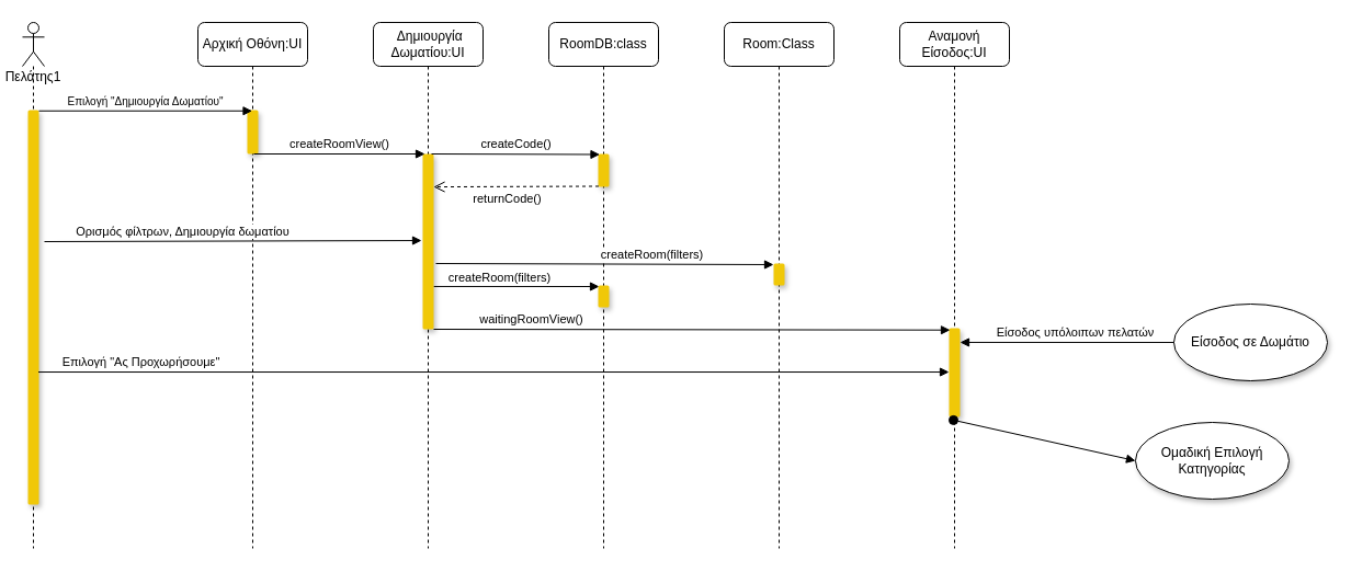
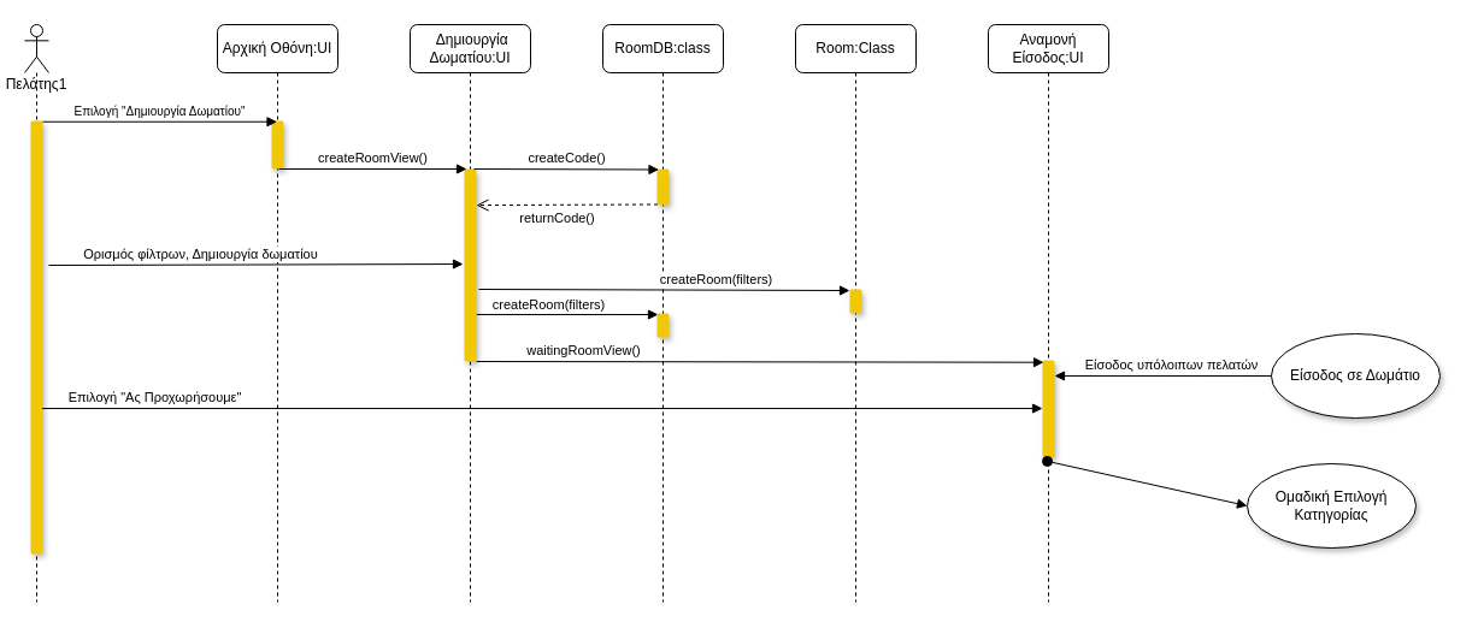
  <mxCell id="0" />
  <mxCell id="1" parent="0" />
  <mxCell id="2" value="createRoom(filters)" style="html=1;verticalAlign=bottom;endArrow=block;rounded=0;entryX=0.1;entryY=0.05;entryDx=0;entryDy=0;entryPerimeter=0;exitX=1;exitY=0.756;exitDx=0;exitDy=0;exitPerimeter=0;" parent="1" source="8" target="12" edge="1"><mxGeometry x="-0.203" y="-1" width="80" relative="1" as="geometry"><mxPoint x="430" y="251" as="sourcePoint" /><mxPoint x="790" y="250" as="targetPoint" /><Array as="points" /><mxPoint as="offset" /></mxGeometry></mxCell>
  <mxCell id="3" value="Πελάτης1" style="shape=umlLifeline;participant=umlActor;perimeter=lifelinePerimeter;whiteSpace=wrap;html=1;container=1;collapsible=0;recursiveResize=0;verticalAlign=top;spacingTop=36;outlineConnect=0;" parent="1" vertex="1"><mxGeometry x="20" y="20" width="20" height="480" as="geometry" /></mxCell>
  <mxCell id="4" value="" style="html=1;points=[];perimeter=orthogonalPerimeter;strokeColor=none;fillColor=#F0C808;shadow=1;rounded=1;sketch=0;" parent="3" vertex="1"><mxGeometry x="5" y="80" width="10" height="360" as="geometry" /></mxCell>
  <mxCell id="5" value="Αρχική Οθόνη:UI" style="shape=umlLifeline;perimeter=lifelinePerimeter;whiteSpace=wrap;html=1;container=1;collapsible=0;recursiveResize=0;outlineConnect=0;rounded=1;shadow=0;fillColor=#FFFFFF;" parent="1" vertex="1"><mxGeometry x="180" y="20" width="100" height="480" as="geometry" /></mxCell>
  <mxCell id="6" value="" style="html=1;points=[];perimeter=orthogonalPerimeter;strokeColor=none;fillColor=#F0C808;shadow=1;rounded=1;" parent="5" vertex="1"><mxGeometry x="45" y="80" width="10" height="40" as="geometry" /></mxCell>
  <mxCell id="7" value="&amp;nbsp;Δημιουργία Δωματίου:UI" style="shape=umlLifeline;perimeter=lifelinePerimeter;whiteSpace=wrap;html=1;container=1;collapsible=0;recursiveResize=0;outlineConnect=0;rounded=1;shadow=0;fillColor=#FFFFFF;" parent="1" vertex="1"><mxGeometry x="340" y="20" width="100" height="480" as="geometry" /></mxCell>
  <mxCell id="8" value="" style="html=1;points=[];perimeter=orthogonalPerimeter;strokeColor=none;fillColor=#F0C808;shadow=1;rounded=1;" parent="7" vertex="1"><mxGeometry x="45" y="120" width="10" height="160" as="geometry" /></mxCell>
  <mxCell id="9" value="Room:Class" style="shape=umlLifeline;perimeter=lifelinePerimeter;whiteSpace=wrap;html=1;container=1;collapsible=0;recursiveResize=0;outlineConnect=0;rounded=1;shadow=0;fillColor=#FFFFFF;" parent="1" vertex="1"><mxGeometry x="660" y="20" width="100" height="480" as="geometry" /></mxCell>
  <mxCell id="10" value="" style="html=1;points=[];perimeter=orthogonalPerimeter;strokeColor=none;fillColor=#F0C808;shadow=1;rounded=1;" parent="9" vertex="1"><mxGeometry x="45" y="220" width="10" height="20" as="geometry" /></mxCell>
  <mxCell id="11" value="RoomDB:class" style="shape=umlLifeline;perimeter=lifelinePerimeter;whiteSpace=wrap;html=1;container=1;collapsible=0;recursiveResize=0;outlineConnect=0;rounded=1;shadow=0;fillColor=#FFFFFF;" parent="1" vertex="1"><mxGeometry x="500" y="20" width="100" height="480" as="geometry" /></mxCell>
  <mxCell id="12" value="" style="html=1;points=[];perimeter=orthogonalPerimeter;strokeColor=none;fillColor=#F0C808;shadow=1;rounded=1;" parent="11" vertex="1"><mxGeometry x="45" y="240" width="10" height="20" as="geometry" /></mxCell>
  <mxCell id="13" value="" style="html=1;points=[];perimeter=orthogonalPerimeter;strokeColor=none;fillColor=#F0C808;shadow=1;rounded=1;" parent="11" vertex="1"><mxGeometry x="45" y="120" width="10" height="30" as="geometry" /></mxCell>
  <mxCell id="14" value="&lt;font style=&quot;font-size: 10px;&quot;&gt;Επιλογή &quot;Δημιουργία Δωματίου&quot;&lt;/font&gt;" style="html=1;verticalAlign=bottom;endArrow=block;rounded=0;exitX=1;exitY=0.002;exitDx=0;exitDy=0;exitPerimeter=0;" parent="1" source="4" target="5" edge="1"><mxGeometry width="80" relative="1" as="geometry"><mxPoint x="110" y="100" as="sourcePoint" /><mxPoint x="190" y="100" as="targetPoint" /></mxGeometry></mxCell>
  <mxCell id="15" value="createRoomView()" style="html=1;verticalAlign=bottom;endArrow=block;rounded=0;entryX=0.2;entryY=0;entryDx=0;entryDy=0;entryPerimeter=0;exitX=0.6;exitY=1;exitDx=0;exitDy=0;exitPerimeter=0;" parent="1" target="8" edge="1" source="6"><mxGeometry width="80" relative="1" as="geometry"><mxPoint x="240" y="140" as="sourcePoint" /><mxPoint x="390" y="140" as="targetPoint" /></mxGeometry></mxCell>
  <mxCell id="16" value="Ορισμός φίλτρων, Δημιουργία δωματίου" style="html=1;verticalAlign=bottom;endArrow=block;rounded=0;entryX=-0.1;entryY=0.494;entryDx=0;entryDy=0;entryPerimeter=0;" parent="1" edge="1" target="8"><mxGeometry x="-0.27" width="80" relative="1" as="geometry"><mxPoint x="40" y="220" as="sourcePoint" /><mxPoint x="380" y="220" as="targetPoint" /><mxPoint as="offset" /></mxGeometry></mxCell>
  <mxCell id="17" value="Αναμονή Είσοδος:UI" style="shape=umlLifeline;perimeter=lifelinePerimeter;whiteSpace=wrap;html=1;container=1;collapsible=0;recursiveResize=0;outlineConnect=0;rounded=1;shadow=0;fillColor=#FFFFFF;" parent="1" vertex="1"><mxGeometry x="820" y="20" width="100" height="480" as="geometry" /></mxCell>
  <mxCell id="18" value="" style="html=1;points=[];perimeter=orthogonalPerimeter;strokeColor=none;fillColor=#F0C808;shadow=1;rounded=1;" parent="17" vertex="1"><mxGeometry x="45" y="279" width="10" height="81" as="geometry" /></mxCell>
  <mxCell id="19" value="createRoom(filters)" style="html=1;verticalAlign=bottom;endArrow=block;rounded=0;exitX=1.2;exitY=0.625;exitDx=0;exitDy=0;exitPerimeter=0;entryX=0;entryY=0.05;entryDx=0;entryDy=0;entryPerimeter=0;" parent="1" source="8" target="10" edge="1"><mxGeometry x="0.279" width="80" relative="1" as="geometry"><mxPoint x="440" y="240" as="sourcePoint" /><mxPoint x="590" y="240" as="targetPoint" /><Array as="points" /><mxPoint as="offset" /></mxGeometry></mxCell>
  <mxCell id="20" value="waitingRoomView()" style="html=1;verticalAlign=bottom;endArrow=block;rounded=0;entryX=0.1;entryY=0.021;entryDx=0;entryDy=0;entryPerimeter=0;" parent="1" target="18" edge="1" source="8"><mxGeometry x="-0.62" width="80" relative="1" as="geometry"><mxPoint x="550" y="300" as="sourcePoint" /><mxPoint x="870" y="300" as="targetPoint" /><mxPoint as="offset" /></mxGeometry></mxCell>
  <mxCell id="21" value="Ομαδική Επιλογή Κατηγορίας" style="ellipse;whiteSpace=wrap;html=1;rounded=1;shadow=1;fillColor=#FFFFFF;" parent="1" vertex="1"><mxGeometry x="1035" y="385" width="140" height="70" as="geometry" /></mxCell>
  <mxCell id="22" value="Επιλογή &quot;Ας Προχωρήσουμε&quot;" style="html=1;verticalAlign=bottom;endArrow=block;rounded=0;exitX=0.95;exitY=0.664;exitDx=0;exitDy=0;exitPerimeter=0;" parent="1" source="4" target="18" edge="1"><mxGeometry x="-0.775" width="80" relative="1" as="geometry"><mxPoint x="40" y="340" as="sourcePoint" /><mxPoint x="940" y="340" as="targetPoint" /><mxPoint as="offset" /></mxGeometry></mxCell>
  <mxCell id="23" value="createCode()" style="html=1;verticalAlign=bottom;endArrow=block;rounded=1;entryX=0.15;entryY=0.017;entryDx=0;entryDy=0;entryPerimeter=0;exitX=0.8;exitY=0;exitDx=0;exitDy=0;exitPerimeter=0;" parent="1" source="8" target="13" edge="1"><mxGeometry x="-0.007" width="80" relative="1" as="geometry"><mxPoint x="430" y="120" as="sourcePoint" /><mxPoint x="340" y="120" as="targetPoint" /><Array as="points" /><mxPoint x="1" as="offset" /></mxGeometry></mxCell>
  <mxCell id="24" value="returnCode()" style="html=1;verticalAlign=bottom;endArrow=open;dashed=1;endSize=8;rounded=0;exitX=0.05;exitY=0.983;exitDx=0;exitDy=0;exitPerimeter=0;entryX=1;entryY=0.188;entryDx=0;entryDy=0;entryPerimeter=0;" parent="1" source="13" target="8" edge="1"><mxGeometry x="0.114" y="20" relative="1" as="geometry"><mxPoint x="360" y="140" as="sourcePoint" /><mxPoint x="440" y="150" as="targetPoint" /><mxPoint as="offset" /></mxGeometry></mxCell>
  <mxCell id="25" value="" style="html=1;verticalAlign=bottom;startArrow=oval;startFill=1;endArrow=block;startSize=8;rounded=1;entryX=0;entryY=0.5;entryDx=0;entryDy=0;exitX=0.4;exitY=1.036;exitDx=0;exitDy=0;exitPerimeter=0;" parent="1" source="18" target="21" edge="1"><mxGeometry width="60" relative="1" as="geometry"><mxPoint x="870" y="350" as="sourcePoint" /><mxPoint x="950" y="350" as="targetPoint" /><Array as="points" /></mxGeometry></mxCell>
- <mxCell id="26" value="Είσοδος σε Δωμάτιο" style="ellipse;whiteSpace=wrap;html=1;rounded=1;shadow=1;fillColor=#FFFFFF;" parent="1" vertex="1"><mxGeometry x="1070" y="277" width="140" height="70" as="geometry" /></mxCell>
+ <mxCell id="26" value="Είσοδος σε Δωμάτιο" style="ellipse;whiteSpace=wrap;html=1;rounded=1;shadow=1;fillColor=#FFFFFF;" parent="1" vertex="1"><mxGeometry x="1055" y="277" width="140" height="70" as="geometry" /></mxCell>
  <mxCell id="27" value="Είσοδος υπόλοιπων πελατών" style="html=1;verticalAlign=bottom;endArrow=block;rounded=0;exitX=0;exitY=0.5;exitDx=0;exitDy=0;entryX=1;entryY=0.16;entryDx=0;entryDy=0;entryPerimeter=0;" edge="1" parent="1" source="26" target="18"><mxGeometry x="-0.077" width="80" relative="1" as="geometry"><mxPoint x="920" y="250" as="sourcePoint" /><mxPoint x="880" y="315" as="targetPoint" /><Array as="points" /><mxPoint as="offset" /></mxGeometry></mxCell>
